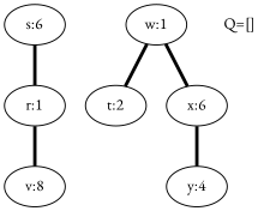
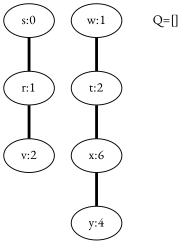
  graph {
    fontname="EB Garamond"
    node [fontname="EB Garamond"]
    edge [fontname="EB Garamond" penwidth=3]
    n1 [label="r:1"]
-   n2 [label="v:8"]
-   n3 [label="s:6"]
+   n2 [label="v:2"]
+   n3 [label="s:0"]
    n4 [label="w:1"]
    n5 [label="t:2"]
    n6 [label="x:6"]
    n7 [label="y:4"]
    n8 [color=white label="Q=[]"]
    n1 -- n2
    n3 -- n1
    n4 -- n5
-   n4 -- n6
+   n5 -- n6
    n6 -- n7
  }
